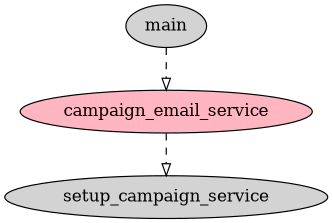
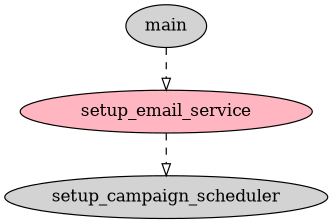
  digraph {
    node [fillcolor=lightgrey style=filled]
    edge [arrowhead=onormal style=dashed]
-   n1 [fillcolor=lightpink label=campaign_email_service]
-   n2 [label=setup_campaign_service]
+   n1 [fillcolor=lightpink label=setup_email_service]
+   n2 [label=setup_campaign_scheduler]
    n3 [label=main]
    n1 -> n2
    n3 -> n1
  }
